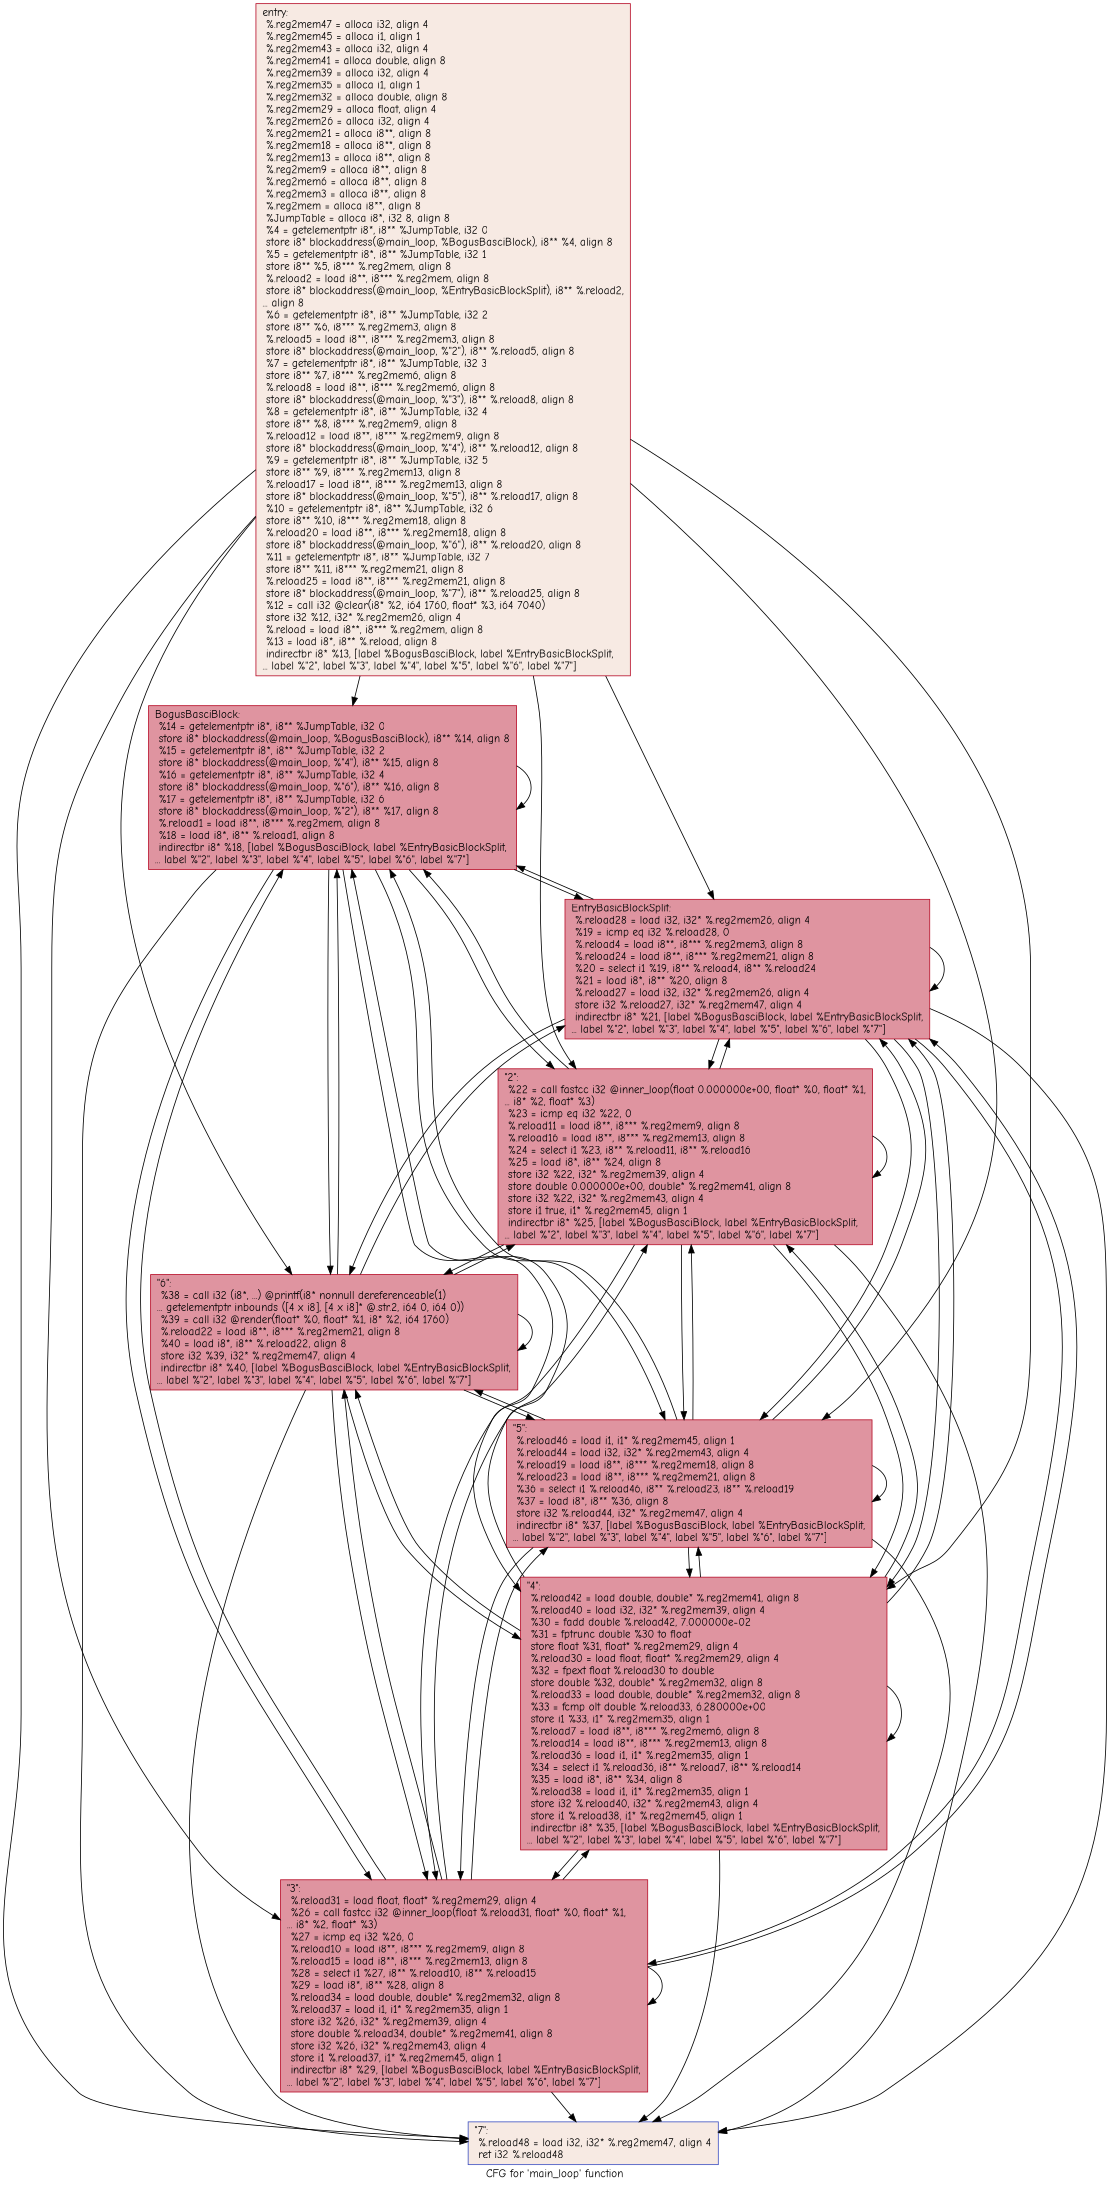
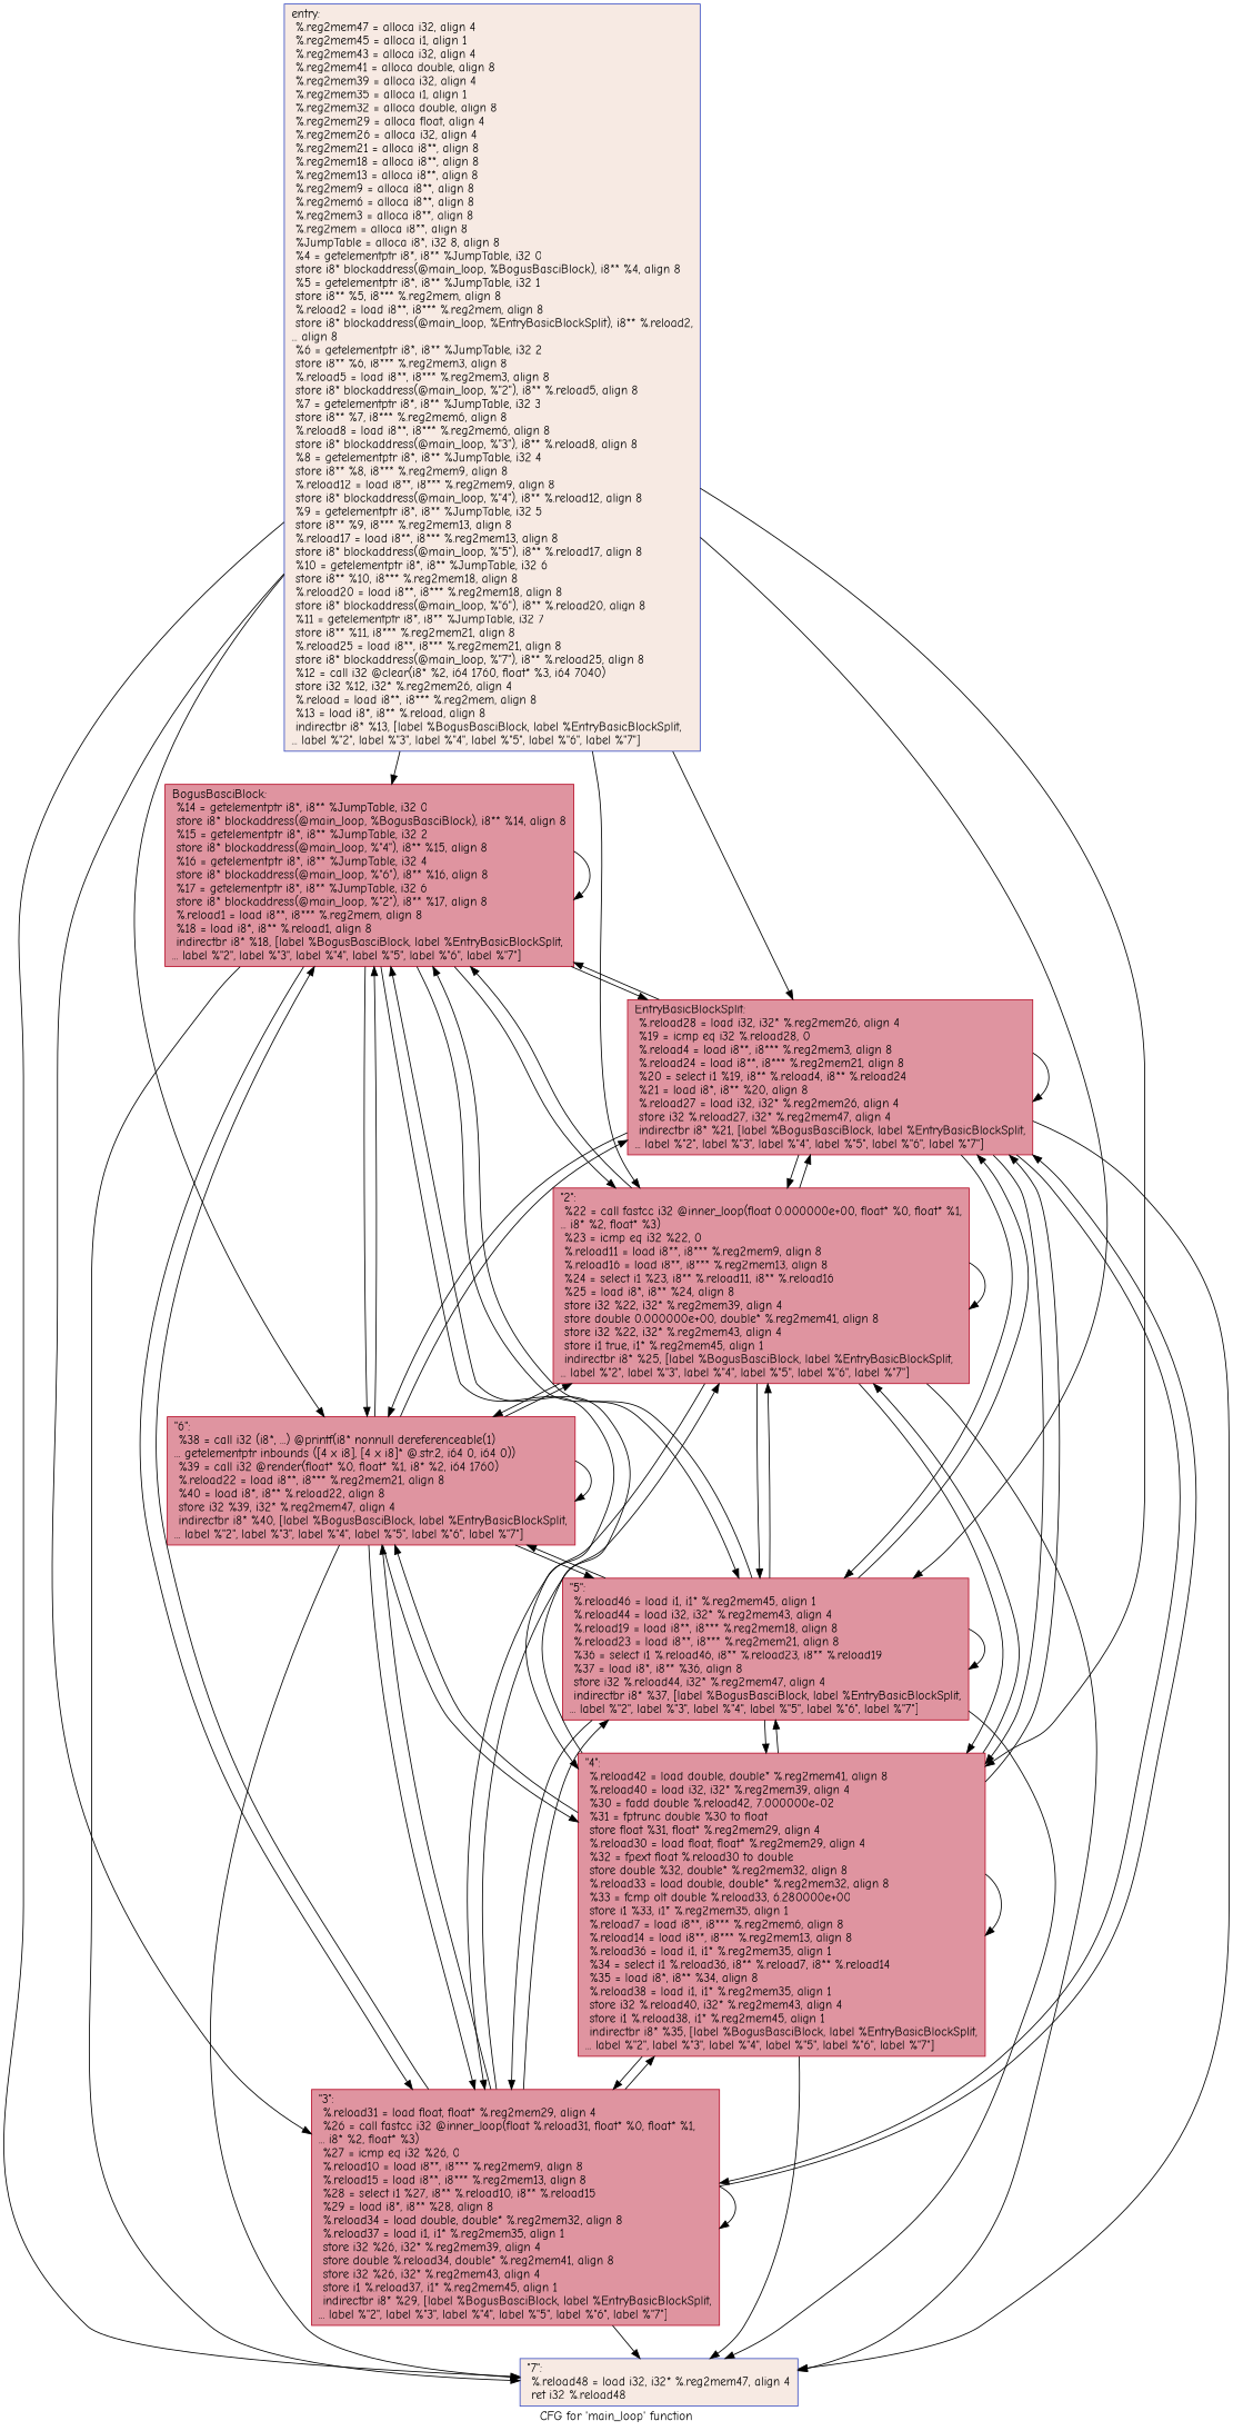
  digraph {
    label="CFG for 'main_loop' function"
    fontname="Comic Neue"
    node [color="#b70d28ff" fillcolor="#b70d2870" shape=record style=filled fontname="Comic Neue"]
    edge [fontname="Comic Neue"]
-   n1 [fillcolor="#eed0c070" label="{entry:\l  %.reg2mem47 = alloca i32, align 4\l  %.reg2mem45 = alloca i1, align 1\l  %.reg2mem43 = alloca i32, align 4\l  %.reg2mem41 = alloca double, align 8\l  %.reg2mem39 = alloca i32, align 4\l  %.reg2mem35 = alloca i1, align 1\l  %.reg2mem32 = alloca double, align 8\l  %.reg2mem29 = alloca float, align 4\l  %.reg2mem26 = alloca i32, align 4\l  %.reg2mem21 = alloca i8**, align 8\l  %.reg2mem18 = alloca i8**, align 8\l  %.reg2mem13 = alloca i8**, align 8\l  %.reg2mem9 = alloca i8**, align 8\l  %.reg2mem6 = alloca i8**, align 8\l  %.reg2mem3 = alloca i8**, align 8\l  %.reg2mem = alloca i8**, align 8\l  %JumpTable = alloca i8*, i32 8, align 8\l  %4 = getelementptr i8*, i8** %JumpTable, i32 0\l  store i8* blockaddress(@main_loop, %BogusBasciBlock), i8** %4, align 8\l  %5 = getelementptr i8*, i8** %JumpTable, i32 1\l  store i8** %5, i8*** %.reg2mem, align 8\l  %.reload2 = load i8**, i8*** %.reg2mem, align 8\l  store i8* blockaddress(@main_loop, %EntryBasicBlockSplit), i8** %.reload2,\l... align 8\l  %6 = getelementptr i8*, i8** %JumpTable, i32 2\l  store i8** %6, i8*** %.reg2mem3, align 8\l  %.reload5 = load i8**, i8*** %.reg2mem3, align 8\l  store i8* blockaddress(@main_loop, %\"2\"), i8** %.reload5, align 8\l  %7 = getelementptr i8*, i8** %JumpTable, i32 3\l  store i8** %7, i8*** %.reg2mem6, align 8\l  %.reload8 = load i8**, i8*** %.reg2mem6, align 8\l  store i8* blockaddress(@main_loop, %\"3\"), i8** %.reload8, align 8\l  %8 = getelementptr i8*, i8** %JumpTable, i32 4\l  store i8** %8, i8*** %.reg2mem9, align 8\l  %.reload12 = load i8**, i8*** %.reg2mem9, align 8\l  store i8* blockaddress(@main_loop, %\"4\"), i8** %.reload12, align 8\l  %9 = getelementptr i8*, i8** %JumpTable, i32 5\l  store i8** %9, i8*** %.reg2mem13, align 8\l  %.reload17 = load i8**, i8*** %.reg2mem13, align 8\l  store i8* blockaddress(@main_loop, %\"5\"), i8** %.reload17, align 8\l  %10 = getelementptr i8*, i8** %JumpTable, i32 6\l  store i8** %10, i8*** %.reg2mem18, align 8\l  %.reload20 = load i8**, i8*** %.reg2mem18, align 8\l  store i8* blockaddress(@main_loop, %\"6\"), i8** %.reload20, align 8\l  %11 = getelementptr i8*, i8** %JumpTable, i32 7\l  store i8** %11, i8*** %.reg2mem21, align 8\l  %.reload25 = load i8**, i8*** %.reg2mem21, align 8\l  store i8* blockaddress(@main_loop, %\"7\"), i8** %.reload25, align 8\l  %12 = call i32 @clear(i8* %2, i64 1760, float* %3, i64 7040)\l  store i32 %12, i32* %.reg2mem26, align 4\l  %.reload = load i8**, i8*** %.reg2mem, align 8\l  %13 = load i8*, i8** %.reload, align 8\l  indirectbr i8* %13, [label %BogusBasciBlock, label %EntryBasicBlockSplit,\l... label %\"2\", label %\"3\", label %\"4\", label %\"5\", label %\"6\", label %\"7\"]\l}"]
+   n1 [color="#3d50c3ff" fillcolor="#eed0c070" label="{entry:\l  %.reg2mem47 = alloca i32, align 4\l  %.reg2mem45 = alloca i1, align 1\l  %.reg2mem43 = alloca i32, align 4\l  %.reg2mem41 = alloca double, align 8\l  %.reg2mem39 = alloca i32, align 4\l  %.reg2mem35 = alloca i1, align 1\l  %.reg2mem32 = alloca double, align 8\l  %.reg2mem29 = alloca float, align 4\l  %.reg2mem26 = alloca i32, align 4\l  %.reg2mem21 = alloca i8**, align 8\l  %.reg2mem18 = alloca i8**, align 8\l  %.reg2mem13 = alloca i8**, align 8\l  %.reg2mem9 = alloca i8**, align 8\l  %.reg2mem6 = alloca i8**, align 8\l  %.reg2mem3 = alloca i8**, align 8\l  %.reg2mem = alloca i8**, align 8\l  %JumpTable = alloca i8*, i32 8, align 8\l  %4 = getelementptr i8*, i8** %JumpTable, i32 0\l  store i8* blockaddress(@main_loop, %BogusBasciBlock), i8** %4, align 8\l  %5 = getelementptr i8*, i8** %JumpTable, i32 1\l  store i8** %5, i8*** %.reg2mem, align 8\l  %.reload2 = load i8**, i8*** %.reg2mem, align 8\l  store i8* blockaddress(@main_loop, %EntryBasicBlockSplit), i8** %.reload2,\l... align 8\l  %6 = getelementptr i8*, i8** %JumpTable, i32 2\l  store i8** %6, i8*** %.reg2mem3, align 8\l  %.reload5 = load i8**, i8*** %.reg2mem3, align 8\l  store i8* blockaddress(@main_loop, %\"2\"), i8** %.reload5, align 8\l  %7 = getelementptr i8*, i8** %JumpTable, i32 3\l  store i8** %7, i8*** %.reg2mem6, align 8\l  %.reload8 = load i8**, i8*** %.reg2mem6, align 8\l  store i8* blockaddress(@main_loop, %\"3\"), i8** %.reload8, align 8\l  %8 = getelementptr i8*, i8** %JumpTable, i32 4\l  store i8** %8, i8*** %.reg2mem9, align 8\l  %.reload12 = load i8**, i8*** %.reg2mem9, align 8\l  store i8* blockaddress(@main_loop, %\"4\"), i8** %.reload12, align 8\l  %9 = getelementptr i8*, i8** %JumpTable, i32 5\l  store i8** %9, i8*** %.reg2mem13, align 8\l  %.reload17 = load i8**, i8*** %.reg2mem13, align 8\l  store i8* blockaddress(@main_loop, %\"5\"), i8** %.reload17, align 8\l  %10 = getelementptr i8*, i8** %JumpTable, i32 6\l  store i8** %10, i8*** %.reg2mem18, align 8\l  %.reload20 = load i8**, i8*** %.reg2mem18, align 8\l  store i8* blockaddress(@main_loop, %\"6\"), i8** %.reload20, align 8\l  %11 = getelementptr i8*, i8** %JumpTable, i32 7\l  store i8** %11, i8*** %.reg2mem21, align 8\l  %.reload25 = load i8**, i8*** %.reg2mem21, align 8\l  store i8* blockaddress(@main_loop, %\"7\"), i8** %.reload25, align 8\l  %12 = call i32 @clear(i8* %2, i64 1760, float* %3, i64 7040)\l  store i32 %12, i32* %.reg2mem26, align 4\l  %.reload = load i8**, i8*** %.reg2mem, align 8\l  %13 = load i8*, i8** %.reload, align 8\l  indirectbr i8* %13, [label %BogusBasciBlock, label %EntryBasicBlockSplit,\l... label %\"2\", label %\"3\", label %\"4\", label %\"5\", label %\"6\", label %\"7\"]\l}"]
    n2 [label="{BogusBasciBlock:                                  \l  %14 = getelementptr i8*, i8** %JumpTable, i32 0\l  store i8* blockaddress(@main_loop, %BogusBasciBlock), i8** %14, align 8\l  %15 = getelementptr i8*, i8** %JumpTable, i32 2\l  store i8* blockaddress(@main_loop, %\"4\"), i8** %15, align 8\l  %16 = getelementptr i8*, i8** %JumpTable, i32 4\l  store i8* blockaddress(@main_loop, %\"6\"), i8** %16, align 8\l  %17 = getelementptr i8*, i8** %JumpTable, i32 6\l  store i8* blockaddress(@main_loop, %\"2\"), i8** %17, align 8\l  %.reload1 = load i8**, i8*** %.reg2mem, align 8\l  %18 = load i8*, i8** %.reload1, align 8\l  indirectbr i8* %18, [label %BogusBasciBlock, label %EntryBasicBlockSplit,\l... label %\"2\", label %\"3\", label %\"4\", label %\"5\", label %\"6\", label %\"7\"]\l}"]
    n3 [label="{EntryBasicBlockSplit:                             \l  %.reload28 = load i32, i32* %.reg2mem26, align 4\l  %19 = icmp eq i32 %.reload28, 0\l  %.reload4 = load i8**, i8*** %.reg2mem3, align 8\l  %.reload24 = load i8**, i8*** %.reg2mem21, align 8\l  %20 = select i1 %19, i8** %.reload4, i8** %.reload24\l  %21 = load i8*, i8** %20, align 8\l  %.reload27 = load i32, i32* %.reg2mem26, align 4\l  store i32 %.reload27, i32* %.reg2mem47, align 4\l  indirectbr i8* %21, [label %BogusBasciBlock, label %EntryBasicBlockSplit,\l... label %\"2\", label %\"3\", label %\"4\", label %\"5\", label %\"6\", label %\"7\"]\l}"]
    n4 [label="{\"2\":                                              \l  %22 = call fastcc i32 @inner_loop(float 0.000000e+00, float* %0, float* %1,\l... i8* %2, float* %3)\l  %23 = icmp eq i32 %22, 0\l  %.reload11 = load i8**, i8*** %.reg2mem9, align 8\l  %.reload16 = load i8**, i8*** %.reg2mem13, align 8\l  %24 = select i1 %23, i8** %.reload11, i8** %.reload16\l  %25 = load i8*, i8** %24, align 8\l  store i32 %22, i32* %.reg2mem39, align 4\l  store double 0.000000e+00, double* %.reg2mem41, align 8\l  store i32 %22, i32* %.reg2mem43, align 4\l  store i1 true, i1* %.reg2mem45, align 1\l  indirectbr i8* %25, [label %BogusBasciBlock, label %EntryBasicBlockSplit,\l... label %\"2\", label %\"3\", label %\"4\", label %\"5\", label %\"6\", label %\"7\"]\l}"]
    n5 [label="{\"3\":                                              \l  %.reload31 = load float, float* %.reg2mem29, align 4\l  %26 = call fastcc i32 @inner_loop(float %.reload31, float* %0, float* %1,\l... i8* %2, float* %3)\l  %27 = icmp eq i32 %26, 0\l  %.reload10 = load i8**, i8*** %.reg2mem9, align 8\l  %.reload15 = load i8**, i8*** %.reg2mem13, align 8\l  %28 = select i1 %27, i8** %.reload10, i8** %.reload15\l  %29 = load i8*, i8** %28, align 8\l  %.reload34 = load double, double* %.reg2mem32, align 8\l  %.reload37 = load i1, i1* %.reg2mem35, align 1\l  store i32 %26, i32* %.reg2mem39, align 4\l  store double %.reload34, double* %.reg2mem41, align 8\l  store i32 %26, i32* %.reg2mem43, align 4\l  store i1 %.reload37, i1* %.reg2mem45, align 1\l  indirectbr i8* %29, [label %BogusBasciBlock, label %EntryBasicBlockSplit,\l... label %\"2\", label %\"3\", label %\"4\", label %\"5\", label %\"6\", label %\"7\"]\l}"]
    n6 [label="{\"4\":                                              \l  %.reload42 = load double, double* %.reg2mem41, align 8\l  %.reload40 = load i32, i32* %.reg2mem39, align 4\l  %30 = fadd double %.reload42, 7.000000e-02\l  %31 = fptrunc double %30 to float\l  store float %31, float* %.reg2mem29, align 4\l  %.reload30 = load float, float* %.reg2mem29, align 4\l  %32 = fpext float %.reload30 to double\l  store double %32, double* %.reg2mem32, align 8\l  %.reload33 = load double, double* %.reg2mem32, align 8\l  %33 = fcmp olt double %.reload33, 6.280000e+00\l  store i1 %33, i1* %.reg2mem35, align 1\l  %.reload7 = load i8**, i8*** %.reg2mem6, align 8\l  %.reload14 = load i8**, i8*** %.reg2mem13, align 8\l  %.reload36 = load i1, i1* %.reg2mem35, align 1\l  %34 = select i1 %.reload36, i8** %.reload7, i8** %.reload14\l  %35 = load i8*, i8** %34, align 8\l  %.reload38 = load i1, i1* %.reg2mem35, align 1\l  store i32 %.reload40, i32* %.reg2mem43, align 4\l  store i1 %.reload38, i1* %.reg2mem45, align 1\l  indirectbr i8* %35, [label %BogusBasciBlock, label %EntryBasicBlockSplit,\l... label %\"2\", label %\"3\", label %\"4\", label %\"5\", label %\"6\", label %\"7\"]\l}"]
    n7 [label="{\"5\":                                              \l  %.reload46 = load i1, i1* %.reg2mem45, align 1\l  %.reload44 = load i32, i32* %.reg2mem43, align 4\l  %.reload19 = load i8**, i8*** %.reg2mem18, align 8\l  %.reload23 = load i8**, i8*** %.reg2mem21, align 8\l  %36 = select i1 %.reload46, i8** %.reload23, i8** %.reload19\l  %37 = load i8*, i8** %36, align 8\l  store i32 %.reload44, i32* %.reg2mem47, align 4\l  indirectbr i8* %37, [label %BogusBasciBlock, label %EntryBasicBlockSplit,\l... label %\"2\", label %\"3\", label %\"4\", label %\"5\", label %\"6\", label %\"7\"]\l}"]
    n8 [label="{\"6\":                                              \l  %38 = call i32 (i8*, ...) @printf(i8* nonnull dereferenceable(1)\l... getelementptr inbounds ([4 x i8], [4 x i8]* @.str.2, i64 0, i64 0))\l  %39 = call i32 @render(float* %0, float* %1, i8* %2, i64 1760)\l  %.reload22 = load i8**, i8*** %.reg2mem21, align 8\l  %40 = load i8*, i8** %.reload22, align 8\l  store i32 %39, i32* %.reg2mem47, align 4\l  indirectbr i8* %40, [label %BogusBasciBlock, label %EntryBasicBlockSplit,\l... label %\"2\", label %\"3\", label %\"4\", label %\"5\", label %\"6\", label %\"7\"]\l}"]
    n9 [color="#3d50c3ff" fillcolor="#eed0c070" label="{\"7\":                                              \l  %.reload48 = load i32, i32* %.reg2mem47, align 4\l  ret i32 %.reload48\l}"]
    n1 -> n2
    n1 -> n3
    n1 -> n4
    n1 -> n5
    n1 -> n6
    n1 -> n7
    n1 -> n8
    n1 -> n9
    n2 -> n2
    n2 -> n3
    n2 -> n4
    n2 -> n5
    n2 -> n6
    n2 -> n7
    n2 -> n8
    n2 -> n9
    n3 -> n2
    n3 -> n3
    n3 -> n4
    n3 -> n5
    n3 -> n6
    n3 -> n7
    n3 -> n8
    n3 -> n9
    n4 -> n2
    n4 -> n3
    n4 -> n4
    n4 -> n5
    n4 -> n6
    n4 -> n7
    n4 -> n8
    n4 -> n9
    n5 -> n2
    n5 -> n3
    n5 -> n4
    n5 -> n5
    n5 -> n6
    n5 -> n7
    n5 -> n8
    n5 -> n9
    n6 -> n2
    n6 -> n3
    n6 -> n4
    n6 -> n5
    n6 -> n6
    n6 -> n7
    n6 -> n8
    n6 -> n9
    n7 -> n2
    n7 -> n3
    n7 -> n4
    n7 -> n5
    n7 -> n6
    n7 -> n7
    n7 -> n8
    n7 -> n9
    n8 -> n2
    n8 -> n3
    n8 -> n4
    n8 -> n5
    n8 -> n6
    n8 -> n7
    n8 -> n8
    n8 -> n9
  }
